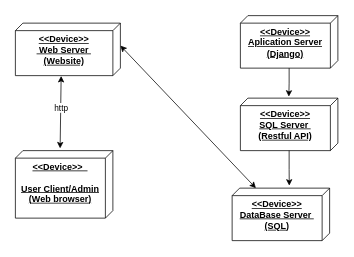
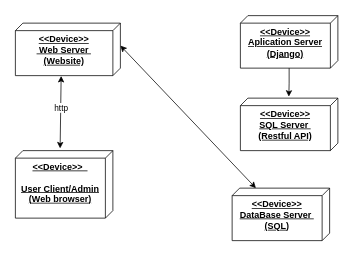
  <mxCell id="0" />
  <mxCell id="1" parent="0" />
  <mxCell id="2" value="&lt;b&gt;&amp;lt;&amp;lt;Device&amp;gt;&amp;gt;&lt;/b&gt;&lt;div&gt;&lt;b&gt;&amp;nbsp;Web Server&amp;nbsp;&lt;/b&gt;&lt;div&gt;&lt;b&gt;(Website)&lt;/b&gt;&lt;/div&gt;&lt;/div&gt;" style="verticalAlign=top;align=center;spacingTop=8;spacingLeft=2;spacingRight=12;shape=cube;size=10;direction=south;fontStyle=4;html=1;whiteSpace=wrap;" vertex="1" parent="1"><mxGeometry x="20" y="30" width="140" height="70" as="geometry" /></mxCell>
  <mxCell id="3" value="&lt;b&gt;&amp;lt;&amp;lt;Device&amp;gt;&amp;gt;&amp;nbsp;&amp;nbsp;&lt;/b&gt;&lt;div&gt;&lt;b&gt;&lt;br&gt;&lt;/b&gt;&lt;div&gt;&lt;b&gt;User Client/Admin&lt;/b&gt;&lt;/div&gt;&lt;div&gt;&lt;b&gt;(Web browser)&lt;/b&gt;&lt;/div&gt;&lt;div&gt;&lt;span style=&quot;color: rgba(0, 0, 0, 0); font-family: monospace; font-size: 0px; text-align: start; text-wrap: nowrap;&quot;&gt;%3CmxGraphModel%3E%3Croot%3E%3CmxCell%20id%3D%220%22%2F%3E%3CmxCell%20id%3D%221%22%20parent%3D%220%22%2F%3E%3CmxCell%20id%3D%222%22%20value%3D%22%26lt%3Bb%26gt%3B%26amp%3Blt%3B%26amp%3Blt%3BDevice%26amp%3Bgt%3B%26amp%3Bgt%3B%26lt%3B%2Fb%26gt%3B%26lt%3Bdiv%26gt%3B%26lt%3Bb%26gt%3B%26amp%3Bnbsp%3BWeb%20Server%26amp%3Bnbsp%3B%26lt%3B%2Fb%26gt%3B%26lt%3Bdiv%26gt%3B%26lt%3Bb%26gt%3B(Website)%26lt%3B%2Fb%26gt%3B%26lt%3B%2Fdiv%26gt%3B%26lt%3B%2Fdiv%26gt%3B%22%20style%3D%22verticalAlign%3Dtop%3Balign%3Dcenter%3BspacingTop%3D8%3BspacingLeft%3D2%3BspacingRight%3D12%3Bshape%3Dcube%3Bsize%3D10%3Bdirection%3Dsouth%3BfontStyle%3D4%3Bhtml%3D1%3BwhiteSpace%3Dwrap%3B%22%20vertex%3D%221%22%20parent%3D%221%22%3E%3CmxGeometry%20x%3D%2260%22%20y%3D%22240%22%20width%3D%22140%22%20height%3D%2270%22%20as%3D%22geometry%22%2F%3E%3C%2FmxCell%3E%3C%2Froot%3E%3C%2FmxGraphModel%3E&lt;/span&gt;&lt;b&gt;&lt;br&gt;&lt;/b&gt;&lt;/div&gt;&lt;/div&gt;" style="verticalAlign=top;align=center;spacingTop=8;spacingLeft=2;spacingRight=12;shape=cube;size=10;direction=south;fontStyle=4;html=1;whiteSpace=wrap;" vertex="1" parent="1"><mxGeometry x="20" y="200" width="130" height="90" as="geometry" /></mxCell>
  <mxCell id="4" value="&lt;b&gt;&amp;lt;&amp;lt;Device&amp;gt;&amp;gt;&lt;/b&gt;&lt;div&gt;&lt;b&gt;DataBase Server&amp;nbsp;&lt;/b&gt;&lt;/div&gt;&lt;div&gt;&lt;b&gt;(SQL)&lt;/b&gt;&lt;/div&gt;" style="verticalAlign=top;align=center;spacingTop=8;spacingLeft=2;spacingRight=12;shape=cube;size=10;direction=south;fontStyle=4;html=1;whiteSpace=wrap;" vertex="1" parent="1"><mxGeometry x="309" y="250" width="130" height="70" as="geometry" /></mxCell>
  <mxCell id="5" value="&lt;b&gt;&amp;lt;&amp;lt;Device&amp;gt;&amp;gt;&lt;/b&gt;&lt;div&gt;&lt;b&gt;Aplication Server&lt;/b&gt;&lt;/div&gt;&lt;div&gt;&lt;b&gt;(Django)&lt;/b&gt;&lt;br&gt;&lt;div&gt;&lt;br&gt;&lt;/div&gt;&lt;/div&gt;" style="verticalAlign=top;align=center;spacingTop=8;spacingLeft=2;spacingRight=12;shape=cube;size=10;direction=south;fontStyle=4;html=1;whiteSpace=wrap;" vertex="1" parent="1"><mxGeometry x="320" y="20" width="130" height="70" as="geometry" /></mxCell>
  <mxCell id="6" value="&lt;b&gt;&amp;lt;&amp;lt;Device&amp;gt;&amp;gt;&lt;/b&gt;&lt;div&gt;&lt;b&gt;SQL Server&amp;nbsp;&lt;/b&gt;&lt;/div&gt;&lt;div&gt;&lt;b&gt;(Restful API)&lt;br&gt;&lt;/b&gt;&lt;div&gt;&lt;br&gt;&lt;/div&gt;&lt;/div&gt;" style="verticalAlign=top;align=center;spacingTop=8;spacingLeft=2;spacingRight=12;shape=cube;size=10;direction=south;fontStyle=4;html=1;whiteSpace=wrap;" vertex="1" parent="1"><mxGeometry x="320" y="130" width="130" height="70" as="geometry" /></mxCell>
  <mxCell id="7" style="edgeStyle=orthogonalEdgeStyle;rounded=0;orthogonalLoop=1;jettySize=auto;html=1;entryX=-0.028;entryY=0.503;entryDx=0;entryDy=0;entryPerimeter=0;" edge="1" parent="1" source="5" target="6"><mxGeometry relative="1" as="geometry" /></mxCell>
- <mxCell id="8" style="edgeStyle=orthogonalEdgeStyle;rounded=0;orthogonalLoop=1;jettySize=auto;html=1;entryX=-0.047;entryY=0.414;entryDx=0;entryDy=0;entryPerimeter=0;" edge="1" parent="1" source="6" target="4"><mxGeometry relative="1" as="geometry" /></mxCell>
  <mxCell id="9" value="" style="endArrow=classic;startArrow=classic;html=1;rounded=0;exitX=0;exitY=0;exitDx=30;exitDy=0;exitPerimeter=0;" edge="1" parent="1" source="2" target="4"><mxGeometry width="50" height="50" relative="1" as="geometry"><mxPoint x="130" y="130" as="sourcePoint" /><mxPoint x="220" y="80" as="targetPoint" /></mxGeometry></mxCell>
  <mxCell id="10" value="" style="endArrow=classic;startArrow=classic;html=1;rounded=0;entryX=1.007;entryY=0.564;entryDx=0;entryDy=0;entryPerimeter=0;exitX=-0.033;exitY=0.541;exitDx=0;exitDy=0;exitPerimeter=0;" edge="1" parent="1" source="3" target="2"><mxGeometry width="50" height="50" relative="1" as="geometry"><mxPoint x="80" y="190" as="sourcePoint" /><mxPoint x="100" y="130" as="targetPoint" /><Array as="points" /></mxGeometry></mxCell>
  <mxCell id="11" value="http" style="edgeLabel;html=1;align=center;verticalAlign=middle;resizable=0;points=[];" vertex="1" connectable="0" parent="10"><mxGeometry x="0.143" relative="1" as="geometry"><mxPoint as="offset" /></mxGeometry></mxCell>
